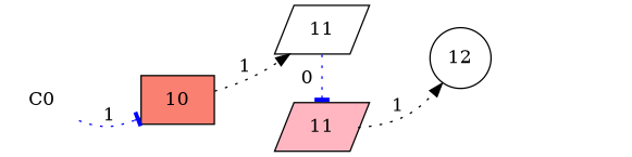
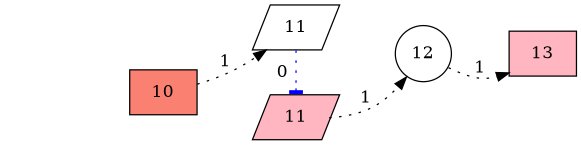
  digraph {
    rankdir=LR
    node [fillcolor=white shape=parallelogram style=filled]
    edge [style=invis weight=1000]
    n1 [label=11]
    n2 [fillcolor=lightpink label=11]
    n3 [label=12 shape=circle]
-   C0 [shape=none]
    n5 [fillcolor=salmon label=10 shape=box]
+   n6 [fillcolor=lightpink label=13 shape=box]
    subgraph sub_1 {
      rank=same
      n1
      n2
    }
    n1 -> n2
    n1 -> n2 [arrowhead=tee color=blue label=0 style=dotted weight=0]
    n1 -> n3
    n2 -> n3
    n2 -> n3 [arrowhead=normal color=black label=1 style=dotted weight=0]
-   C0 -> n5
-   C0 -> n5 [arrowhead=tee color=blue label=1 style=dotted weight=0]
+   n3 -> n6
+   n3 -> n6 [arrowhead=normal color=black label=1 style=dotted weight=0]
    n5 -> n1
    n5 -> n1 [arrowhead=normal color=black label=1 style=dotted weight=0]
    n5 -> n2
  }
